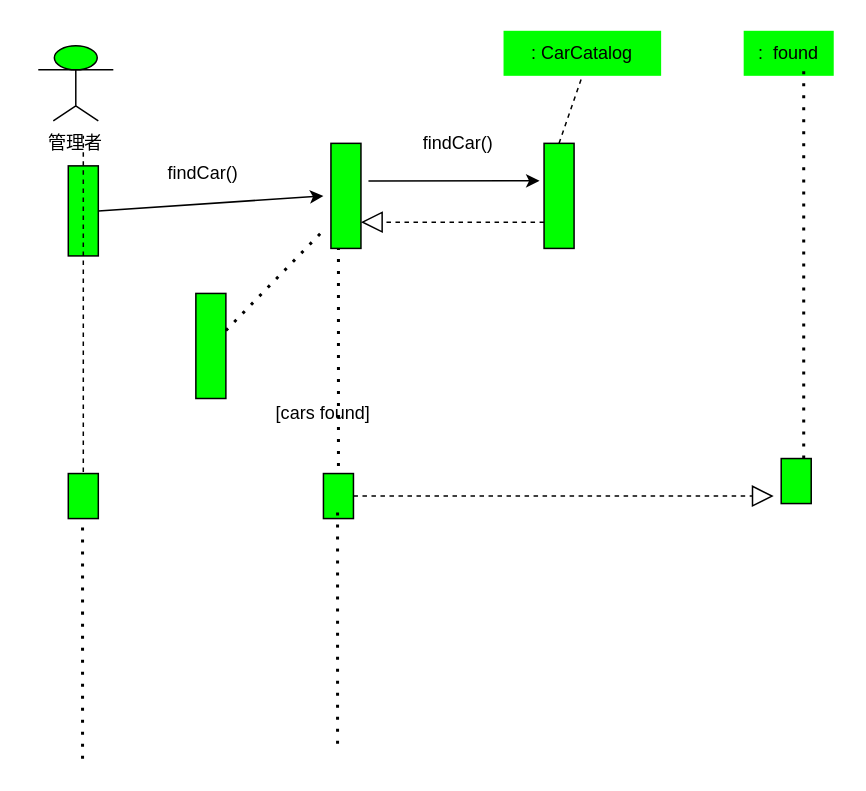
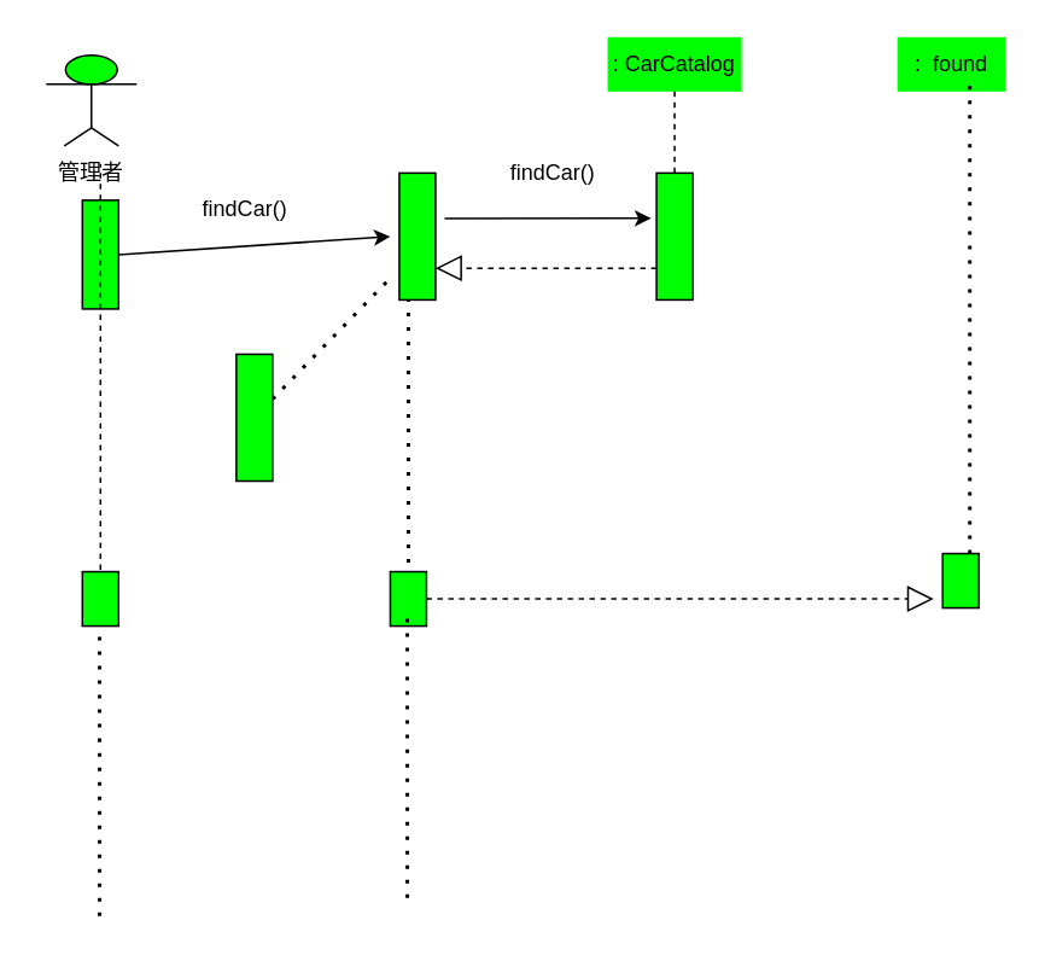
  <mxCell id="0" />
  <mxCell id="1" parent="0" />
  <mxCell id="2" value="" style="rounded=0;whiteSpace=wrap;html=1;rotation=90;fillColor=#00FF00;" vertex="1" parent="1"><mxGeometry x="25" y="130" width="60" height="20" as="geometry" /></mxCell>
  <mxCell id="3" value="" style="endArrow=none;dashed=1;html=1;rounded=0;" edge="1" parent="1"><mxGeometry width="50" height="50" relative="1" as="geometry"><mxPoint x="55" y="320" as="sourcePoint" /><mxPoint x="55" y="90" as="targetPoint" /></mxGeometry></mxCell>
  <mxCell id="4" value="" style="rounded=0;whiteSpace=wrap;html=1;fillColor=#00FF00;rotation=90;" vertex="1" parent="1"><mxGeometry x="40" y="320" width="30" height="20" as="geometry" /></mxCell>
  <mxCell id="5" value="" style="group" connectable="0" vertex="1" parent="1"><mxGeometry x="25" y="30" width="50" height="40" as="geometry" /></mxCell>
  <mxCell id="6" value="" style="group" connectable="0" vertex="1" parent="5"><mxGeometry width="50" height="40" as="geometry" /></mxCell>
  <mxCell id="7" value="" style="ellipse;whiteSpace=wrap;html=1;container=0;fillColor=#00FF00;" vertex="1" parent="6"><mxGeometry x="10.714" width="28.571" height="16" as="geometry" /></mxCell>
  <mxCell id="8" value="" style="endArrow=none;html=1;rounded=0;" edge="1" parent="6"><mxGeometry width="50" height="50" relative="1" as="geometry"><mxPoint y="16" as="sourcePoint" /><mxPoint x="50" y="16" as="targetPoint" /></mxGeometry></mxCell>
  <mxCell id="9" value="" style="endArrow=none;html=1;rounded=0;" edge="1" parent="6"><mxGeometry width="50" height="50" relative="1" as="geometry"><mxPoint x="25" y="40" as="sourcePoint" /><mxPoint x="25" y="16" as="targetPoint" /><Array as="points" /></mxGeometry></mxCell>
  <mxCell id="10" value="" style="endArrow=none;html=1;rounded=0;" edge="1" parent="5"><mxGeometry width="50" height="50" relative="1" as="geometry"><mxPoint x="10" y="50" as="sourcePoint" /><mxPoint x="40" y="50" as="targetPoint" /><Array as="points"><mxPoint x="25" y="40" /></Array></mxGeometry></mxCell>
  <mxCell id="11" value="" style="endArrow=classic;html=1;rounded=0;exitX=0.5;exitY=0;exitDx=0;exitDy=0;" edge="1" parent="1" source="2"><mxGeometry width="50" height="50" relative="1" as="geometry"><mxPoint x="155" y="165" as="sourcePoint" /><mxPoint x="215" y="130" as="targetPoint" /></mxGeometry></mxCell>
  <mxCell id="12" value="" style="rounded=0;whiteSpace=wrap;html=1;rotation=90;fillColor=#00FF00;" vertex="1" parent="1"><mxGeometry x="195" y="120" width="70" height="20" as="geometry" /></mxCell>
  <mxCell id="13" value="" style="rounded=0;whiteSpace=wrap;html=1;rotation=90;fillColor=#00FF00;" vertex="1" parent="1"><mxGeometry x="105" y="220" width="70" height="20" as="geometry" /></mxCell>
  <mxCell id="14" value="" style="endArrow=none;dashed=1;html=1;rounded=0;entryX=0.5;entryY=1;entryDx=0;entryDy=0;" edge="1" parent="1" target="15"><mxGeometry width="50" height="50" relative="1" as="geometry"><mxPoint x="225" y="330" as="sourcePoint" /><mxPoint x="225" y="60" as="targetPoint" /></mxGeometry></mxCell>
  <mxCell id="15" value="" style="rounded=0;whiteSpace=wrap;html=1;fillColor=#00FF00;rotation=90;" vertex="1" parent="1"><mxGeometry x="210" y="320" width="30" height="20" as="geometry" /></mxCell>
- <mxCell id="16" value=": CarCatalog" style="text;html=1;strokeColor=none;fillColor=#00FF00;align=center;verticalAlign=middle;whiteSpace=wrap;rounded=0;" vertex="1" parent="1"><mxGeometry x="335" y="20" width="105" height="30" as="geometry" /></mxCell>
+ <mxCell id="16" value=": CarCatalog" style="text;html=1;strokeColor=none;fillColor=#00FF00;align=center;verticalAlign=middle;whiteSpace=wrap;rounded=0;" vertex="1" parent="1"><mxGeometry x="335" y="20" width="74" height="30" as="geometry" /></mxCell>
  <mxCell id="17" value="" style="rounded=0;whiteSpace=wrap;html=1;rotation=90;fillColor=#00FF00;" vertex="1" parent="1"><mxGeometry x="337" y="120" width="70" height="20" as="geometry" /></mxCell>
  <mxCell id="18" value="" style="endArrow=none;dashed=1;html=1;rounded=0;entryX=0.5;entryY=1;entryDx=0;entryDy=0;exitX=0;exitY=0.5;exitDx=0;exitDy=0;" edge="1" parent="1" source="17" target="16"><mxGeometry width="50" height="50" relative="1" as="geometry"><mxPoint x="405" y="110" as="sourcePoint" /><mxPoint x="385" y="60" as="targetPoint" /></mxGeometry></mxCell>
  <mxCell id="19" value="" style="endArrow=classic;html=1;rounded=0;entryX=0.357;entryY=1.15;entryDx=0;entryDy=0;entryPerimeter=0;" edge="1" parent="1" target="17"><mxGeometry width="50" height="50" relative="1" as="geometry"><mxPoint x="245" y="120" as="sourcePoint" /><mxPoint x="295" y="70" as="targetPoint" /></mxGeometry></mxCell>
  <mxCell id="20" value="" style="endArrow=block;dashed=1;endFill=0;endSize=12;html=1;rounded=0;entryX=0.75;entryY=0;entryDx=0;entryDy=0;exitX=0.75;exitY=1;exitDx=0;exitDy=0;fillColor=#1A1A1A;" edge="1" parent="1" source="17" target="12"><mxGeometry width="160" relative="1" as="geometry"><mxPoint x="295" y="180" as="sourcePoint" /><mxPoint x="455" y="180" as="targetPoint" /></mxGeometry></mxCell>
  <mxCell id="21" value=":&amp;nbsp; found" style="text;html=1;strokeColor=none;fillColor=#00FF00;align=center;verticalAlign=middle;whiteSpace=wrap;rounded=0;" vertex="1" parent="1"><mxGeometry x="495" y="20" width="60" height="30" as="geometry" /></mxCell>
  <mxCell id="22" value="" style="rounded=0;whiteSpace=wrap;html=1;fillColor=#00FF00;rotation=90;" vertex="1" parent="1"><mxGeometry x="515" y="310" width="30" height="20" as="geometry" /></mxCell>
  <mxCell id="23" value="" style="endArrow=none;dashed=1;html=1;dashPattern=1 3;strokeWidth=2;rounded=0;entryX=0.5;entryY=1;entryDx=0;entryDy=0;" edge="1" parent="1"><mxGeometry width="50" height="50" relative="1" as="geometry"><mxPoint x="535" y="305" as="sourcePoint" /><mxPoint x="535" y="45" as="targetPoint" /></mxGeometry></mxCell>
  <mxCell id="24" value="管理者" style="text;html=1;strokeColor=none;fillColor=none;align=center;verticalAlign=middle;whiteSpace=wrap;rounded=0;" vertex="1" parent="1"><mxGeometry x="20" y="80" width="60" height="30" as="geometry" /></mxCell>
  <mxCell id="25" value="findCar()" style="text;html=1;strokeColor=none;fillColor=none;align=center;verticalAlign=middle;whiteSpace=wrap;rounded=0;" vertex="1" parent="1"><mxGeometry x="105" y="100" width="60" height="30" as="geometry" /></mxCell>
  <mxCell id="26" value="findCar()" style="text;html=1;strokeColor=none;fillColor=none;align=center;verticalAlign=middle;whiteSpace=wrap;rounded=0;" vertex="1" parent="1"><mxGeometry x="275" y="80" width="60" height="30" as="geometry" /></mxCell>
- <mxCell id="27" value="[cars found]" style="text;html=1;strokeColor=none;fillColor=none;align=center;verticalAlign=middle;whiteSpace=wrap;rounded=0;" vertex="1" parent="1"><mxGeometry x="175" y="260" width="80" height="30" as="geometry" /></mxCell>
  <mxCell id="28" value="" style="endArrow=none;dashed=1;html=1;dashPattern=1 3;strokeWidth=2;rounded=0;entryX=0.843;entryY=1.3;entryDx=0;entryDy=0;entryPerimeter=0;" edge="1" parent="1" source="13" target="12"><mxGeometry width="50" height="50" relative="1" as="geometry"><mxPoint x="195" y="210" as="sourcePoint" /><mxPoint x="245" y="160" as="targetPoint" /></mxGeometry></mxCell>
  <mxCell id="29" value="" style="endArrow=none;dashed=1;html=1;dashPattern=1 3;strokeWidth=2;rounded=0;entryX=1;entryY=0.75;entryDx=0;entryDy=0;" edge="1" parent="1" target="12"><mxGeometry width="50" height="50" relative="1" as="geometry"><mxPoint x="225" y="310" as="sourcePoint" /><mxPoint x="335" y="160" as="targetPoint" /></mxGeometry></mxCell>
  <mxCell id="30" value="" style="endArrow=none;dashed=1;html=1;dashPattern=1 3;strokeWidth=2;rounded=0;entryX=1;entryY=0.75;entryDx=0;entryDy=0;" edge="1" parent="1"><mxGeometry width="50" height="50" relative="1" as="geometry"><mxPoint x="54.5" y="505" as="sourcePoint" /><mxPoint x="54.5" y="350" as="targetPoint" /></mxGeometry></mxCell>
  <mxCell id="31" value="" style="endArrow=none;dashed=1;html=1;dashPattern=1 3;strokeWidth=2;rounded=0;entryX=1;entryY=0.75;entryDx=0;entryDy=0;" edge="1" parent="1"><mxGeometry width="50" height="50" relative="1" as="geometry"><mxPoint x="224.41" y="495" as="sourcePoint" /><mxPoint x="224.41" y="340" as="targetPoint" /></mxGeometry></mxCell>
  <mxCell id="32" value="" style="endArrow=block;dashed=1;endFill=0;endSize=12;html=1;rounded=0;" edge="1" parent="1"><mxGeometry width="160" relative="1" as="geometry"><mxPoint x="235" y="330" as="sourcePoint" /><mxPoint x="515" y="330" as="targetPoint" /></mxGeometry></mxCell>
